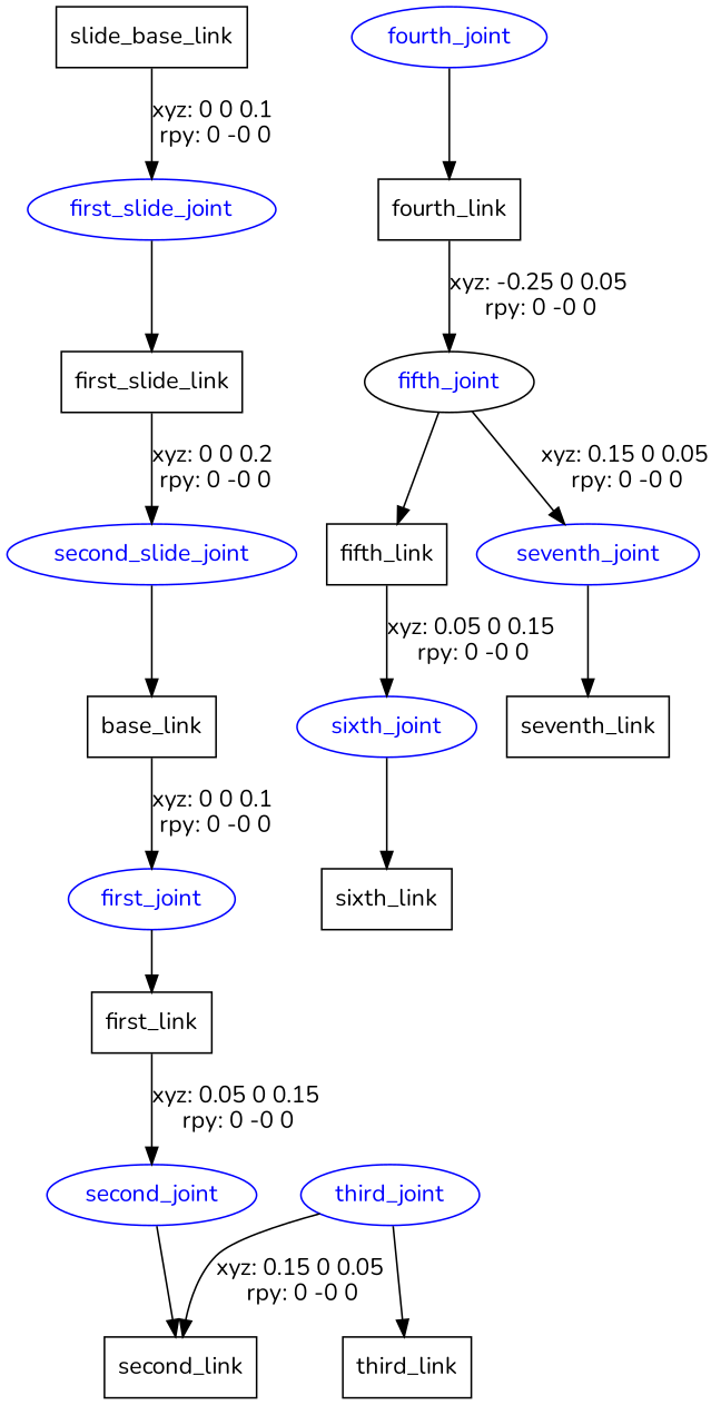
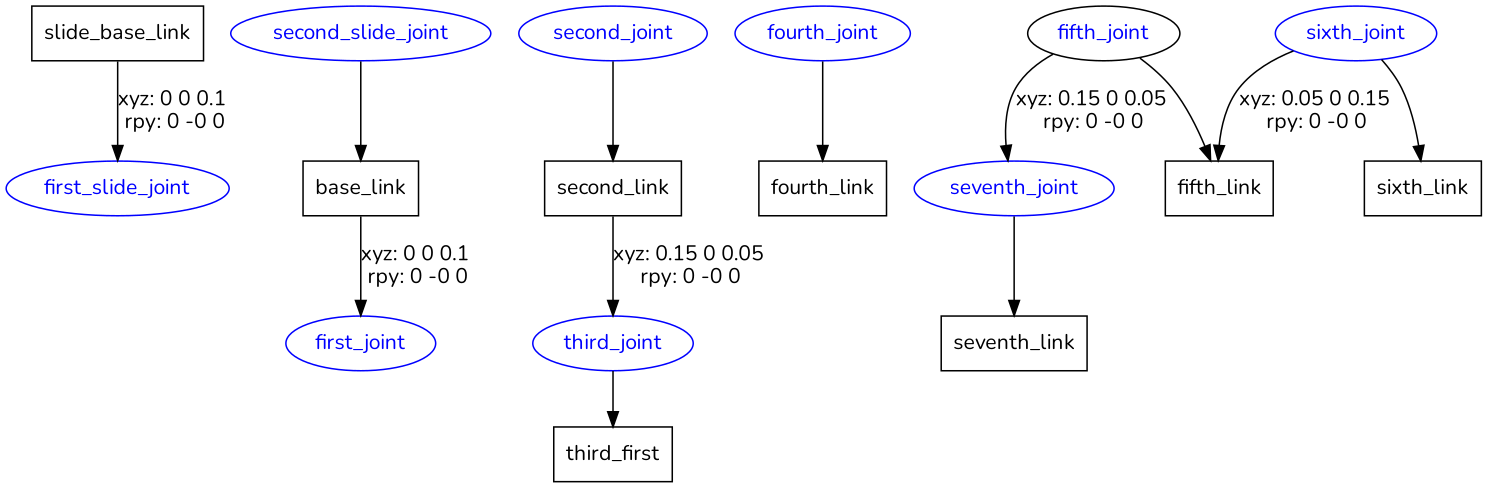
  digraph {
    fontname=Nunito
    node [fontname=Nunito shape=box]
    edge [fontname=Nunito]
    n1 [label=slide_base_link]
    first_slide_joint [color=blue fontcolor=blue shape=ellipse]
-   n3 [label=first_slide_link]
    second_slide_joint [color=blue fontcolor=blue shape=ellipse]
    n5 [label=base_link]
    first_joint [color=blue fontcolor=blue shape=ellipse]
-   n7 [label=first_link]
    second_joint [color=blue fontcolor=blue shape=ellipse]
    n9 [label=second_link]
    third_joint [color=blue fontcolor=blue shape=ellipse]
-   n11 [label=third_link]
+   n11 [label=third_first]
    fourth_joint [color=blue fontcolor=blue shape=ellipse]
    n13 [label=fourth_link]
    fifth_joint [color=black fontcolor=blue shape=ellipse]
    n15 [label=fifth_link]
    seventh_joint [color=blue fontcolor=blue shape=ellipse]
    sixth_joint [color=blue fontcolor=blue shape=ellipse]
    n18 [label=sixth_link]
    n19 [label=seventh_link]
    n1 -> first_slide_joint [label="xyz: 0 0 0.1 \nrpy: 0 -0 0"]
-   first_slide_joint -> n3
-   n3 -> second_slide_joint [label="xyz: 0 0 0.2 \nrpy: 0 -0 0"]
    second_slide_joint -> n5
    n5 -> first_joint [label="xyz: 0 0 0.1 \nrpy: 0 -0 0"]
-   first_joint -> n7
-   n7 -> second_joint [label="xyz: 0.05 0 0.15 \nrpy: 0 -0 0"]
    second_joint -> n9
-   third_joint -> n9 [label="xyz: 0.15 0 0.05 \nrpy: 0 -0 0"]
+   n9 -> third_joint [label="xyz: 0.15 0 0.05 \nrpy: 0 -0 0"]
    third_joint -> n11
    fourth_joint -> n13
-   n13 -> fifth_joint [label="xyz: -0.25 0 0.05 \nrpy: 0 -0 0"]
    fifth_joint -> n15
    fifth_joint -> seventh_joint [label="xyz: 0.15 0 0.05 \nrpy: 0 -0 0"]
-   n15 -> sixth_joint [label="xyz: 0.05 0 0.15 \nrpy: 0 -0 0"]
+   sixth_joint -> n15 [label="xyz: 0.05 0 0.15 \nrpy: 0 -0 0"]
    seventh_joint -> n19
    sixth_joint -> n18
  }
